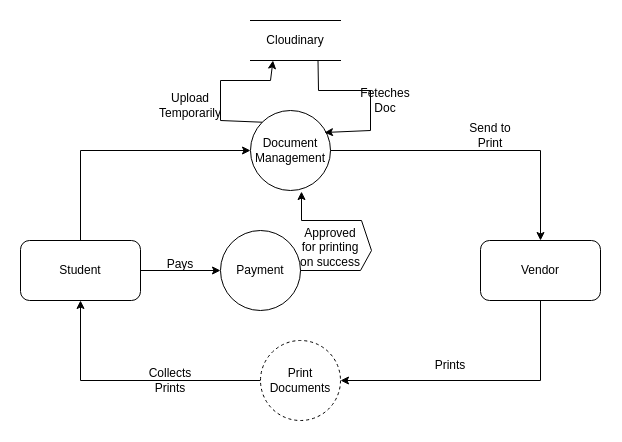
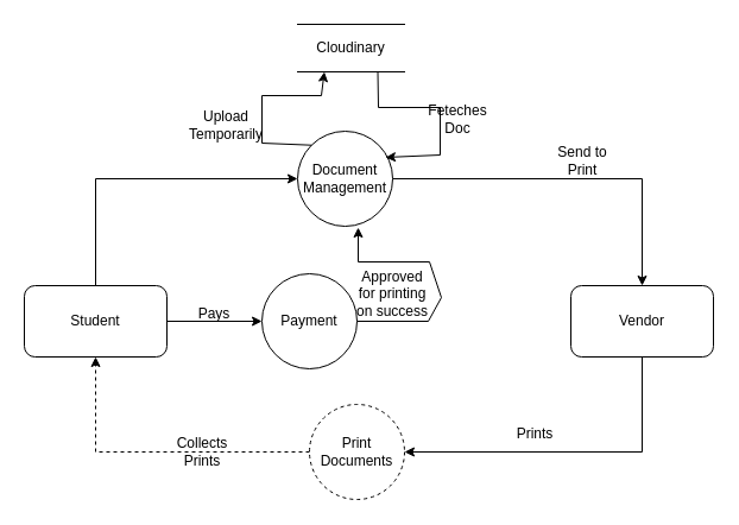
  <mxCell id="0" />
  <mxCell id="1" parent="0" />
  <mxCell id="2" value="" style="edgeStyle=orthogonalEdgeStyle;rounded=0;orthogonalLoop=1;jettySize=auto;html=1;" edge="1" parent="1" source="3" target="19"><mxGeometry relative="1" as="geometry" /></mxCell>
  <mxCell id="3" value="Student" style="rounded=1;whiteSpace=wrap;html=1;" vertex="1" parent="1"><mxGeometry x="20" y="240" width="120" height="60" as="geometry" /></mxCell>
  <mxCell id="4" value="Vendor" style="rounded=1;whiteSpace=wrap;html=1;" vertex="1" parent="1"><mxGeometry x="480" y="240" width="120" height="60" as="geometry" /></mxCell>
  <mxCell id="5" value="Document Management" style="ellipse;whiteSpace=wrap;html=1;aspect=fixed;" vertex="1" parent="1"><mxGeometry x="250" y="110" width="80" height="80" as="geometry" /></mxCell>
  <mxCell id="6" value="" style="endArrow=classic;html=1;rounded=0;exitX=0.5;exitY=0;exitDx=0;exitDy=0;entryX=0;entryY=0.5;entryDx=0;entryDy=0;" edge="1" parent="1" source="3" target="5"><mxGeometry width="50" height="50" relative="1" as="geometry"><mxPoint x="290" y="340" as="sourcePoint" /><mxPoint x="340" y="290" as="targetPoint" /><Array as="points"><mxPoint x="80" y="150" /></Array></mxGeometry></mxCell>
  <mxCell id="7" value="" style="endArrow=classic;html=1;rounded=0;exitX=1;exitY=0.5;exitDx=0;exitDy=0;entryX=0.5;entryY=0;entryDx=0;entryDy=0;" edge="1" parent="1" source="5" target="4"><mxGeometry width="50" height="50" relative="1" as="geometry"><mxPoint x="290" y="340" as="sourcePoint" /><mxPoint x="340" y="290" as="targetPoint" /><Array as="points"><mxPoint x="540" y="150" /></Array></mxGeometry></mxCell>
  <mxCell id="8" value="Cloudinary" style="shape=partialRectangle;whiteSpace=wrap;html=1;left=0;right=0;fillColor=none;" vertex="1" parent="1"><mxGeometry x="250" y="20" width="90" height="40" as="geometry" /></mxCell>
  <mxCell id="9" value="" style="endArrow=classic;html=1;rounded=0;exitX=0;exitY=0;exitDx=0;exitDy=0;entryX=0.25;entryY=1;entryDx=0;entryDy=0;" edge="1" parent="1" source="5" target="8"><mxGeometry width="50" height="50" relative="1" as="geometry"><mxPoint x="290" y="340" as="sourcePoint" /><mxPoint x="340" y="290" as="targetPoint" /><Array as="points"><mxPoint x="220" y="120" /><mxPoint x="220" y="80" /><mxPoint x="270" y="80" /></Array></mxGeometry></mxCell>
  <mxCell id="10" value="Upload Temporarily" style="text;html=1;align=center;verticalAlign=middle;whiteSpace=wrap;rounded=0;" vertex="1" parent="1"><mxGeometry x="160" y="90" width="60" height="30" as="geometry" /></mxCell>
  <mxCell id="11" value="" style="endArrow=classic;html=1;rounded=0;exitX=0.75;exitY=1;exitDx=0;exitDy=0;entryX=0.925;entryY=0.275;entryDx=0;entryDy=0;entryPerimeter=0;" edge="1" parent="1" source="8" target="5"><mxGeometry width="50" height="50" relative="1" as="geometry"><mxPoint x="290" y="340" as="sourcePoint" /><mxPoint x="340" y="290" as="targetPoint" /><Array as="points"><mxPoint x="318" y="90" /><mxPoint x="370" y="90" /><mxPoint x="370" y="130" /></Array></mxGeometry></mxCell>
  <mxCell id="12" value="Feteches Doc" style="text;html=1;align=center;verticalAlign=middle;whiteSpace=wrap;rounded=0;" vertex="1" parent="1"><mxGeometry x="355" y="85" width="60" height="30" as="geometry" /></mxCell>
  <mxCell id="13" value="Send to Print" style="text;html=1;align=center;verticalAlign=middle;whiteSpace=wrap;rounded=0;" vertex="1" parent="1"><mxGeometry x="460" y="120" width="60" height="30" as="geometry" /></mxCell>
  <mxCell id="14" value="Print Documents" style="ellipse;whiteSpace=wrap;html=1;aspect=fixed;dashed=1;" vertex="1" parent="1"><mxGeometry x="260" y="340" width="80" height="80" as="geometry" /></mxCell>
  <mxCell id="15" value="" style="endArrow=classic;html=1;rounded=0;exitX=0.5;exitY=1;exitDx=0;exitDy=0;entryX=1;entryY=0.5;entryDx=0;entryDy=0;" edge="1" parent="1" source="4" target="14"><mxGeometry width="50" height="50" relative="1" as="geometry"><mxPoint x="290" y="340" as="sourcePoint" /><mxPoint x="340" y="290" as="targetPoint" /><Array as="points"><mxPoint x="540" y="380" /></Array></mxGeometry></mxCell>
- <mxCell id="16" value="" style="endArrow=classic;html=1;rounded=0;exitX=0;exitY=0.5;exitDx=0;exitDy=0;entryX=0.5;entryY=1;entryDx=0;entryDy=0;" edge="1" parent="1" source="14" target="3"><mxGeometry width="50" height="50" relative="1" as="geometry"><mxPoint x="290" y="340" as="sourcePoint" /><mxPoint x="340" y="290" as="targetPoint" /><Array as="points"><mxPoint x="80" y="380" /></Array></mxGeometry></mxCell>
+ <mxCell id="16" value="" style="endArrow=classic;html=1;rounded=0;exitX=0;exitY=0.5;exitDx=0;exitDy=0;entryX=0.5;entryY=1;entryDx=0;entryDy=0;dashed=1;" edge="1" parent="1" source="14" target="3"><mxGeometry width="50" height="50" relative="1" as="geometry"><mxPoint x="290" y="340" as="sourcePoint" /><mxPoint x="340" y="290" as="targetPoint" /><Array as="points"><mxPoint x="80" y="380" /></Array></mxGeometry></mxCell>
  <mxCell id="17" value="Prints" style="text;html=1;align=center;verticalAlign=middle;whiteSpace=wrap;rounded=0;" vertex="1" parent="1"><mxGeometry x="420" y="350" width="60" height="30" as="geometry" /></mxCell>
  <mxCell id="18" value="Collects Prints" style="text;html=1;align=center;verticalAlign=middle;whiteSpace=wrap;rounded=0;" vertex="1" parent="1"><mxGeometry x="140" y="365" width="60" height="30" as="geometry" /></mxCell>
  <mxCell id="19" value="Payment" style="ellipse;whiteSpace=wrap;html=1;aspect=fixed;" vertex="1" parent="1"><mxGeometry x="220" y="230" width="80" height="80" as="geometry" /></mxCell>
  <mxCell id="20" value="" style="endArrow=classic;html=1;rounded=0;exitX=1;exitY=0.5;exitDx=0;exitDy=0;entryX=0.625;entryY=1.013;entryDx=0;entryDy=0;entryPerimeter=0;" edge="1" parent="1" source="19"><mxGeometry width="50" height="50" relative="1" as="geometry"><mxPoint x="301" y="280" as="sourcePoint" /><mxPoint x="301" y="191.04" as="targetPoint" /><Array as="points"><mxPoint x="360" y="270" /><mxPoint x="371" y="250" /><mxPoint x="361" y="220" /><mxPoint x="301" y="220" /></Array></mxGeometry></mxCell>
  <mxCell id="21" value="Approved for printing on success" style="text;html=1;align=center;verticalAlign=middle;whiteSpace=wrap;rounded=0;" vertex="1" parent="1"><mxGeometry x="295" y="232" width="70" height="30" as="geometry" /></mxCell>
  <mxCell id="22" value="Pays" style="text;html=1;align=center;verticalAlign=middle;whiteSpace=wrap;rounded=0;" vertex="1" parent="1"><mxGeometry x="150" y="249" width="60" height="30" as="geometry" /></mxCell>
